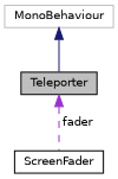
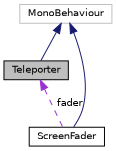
  digraph {
    node [color=black fillcolor=white fontname=Helvetica fontsize=10 shape=record style=filled]
    edge [color=midnightblue dir=back fontname=Helvetica fontsize=10 labelfontname=Helvetica labelfontsize=10 style=solid]
    n1 [fillcolor=grey75 fontcolor=black height=0.2 label=Teleporter width=0.4]
    n2 [height=0.2 label=ScreenFader width=0.4]
    n3 [color=grey75 height=0.2 label=MonoBehaviour width=0.4]
    n1 -> n2 [color=darkorchid3 label=" fader" style=dashed]
    n3 -> n1
+   n3 -> n2
  }
